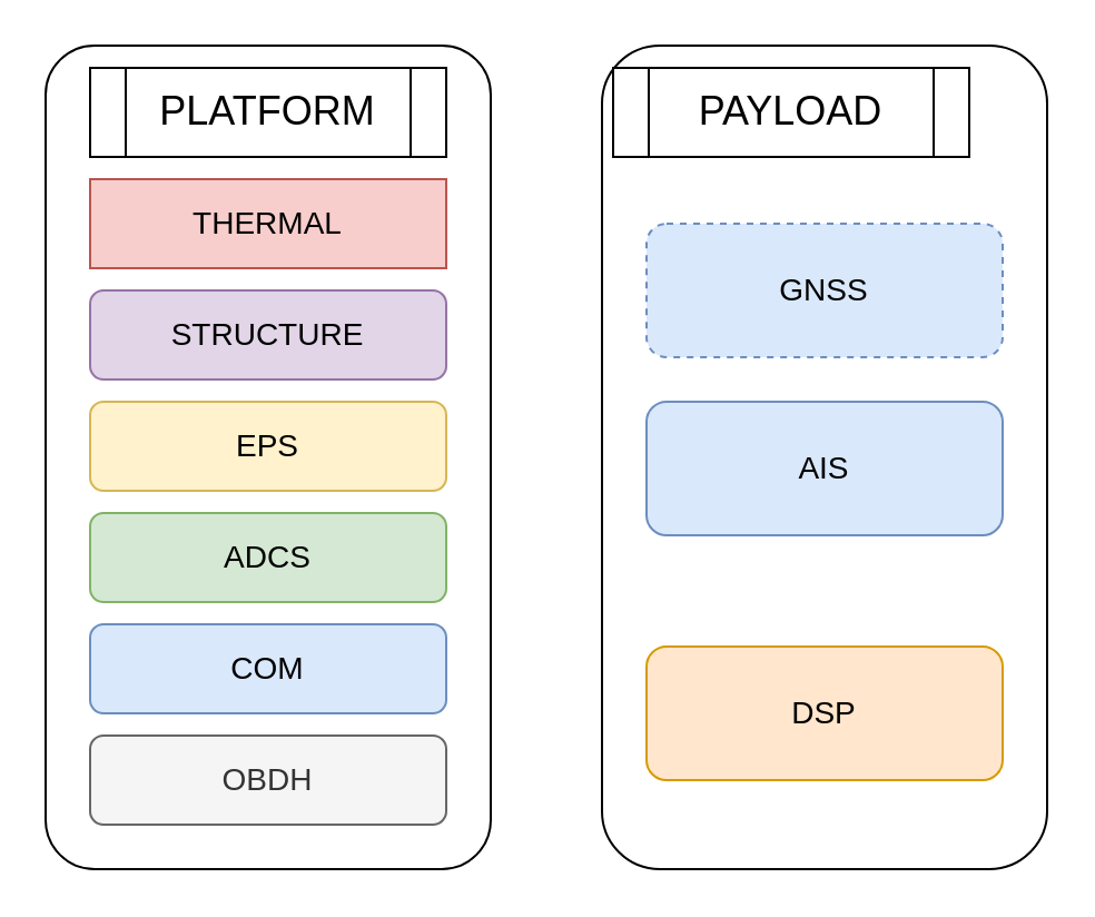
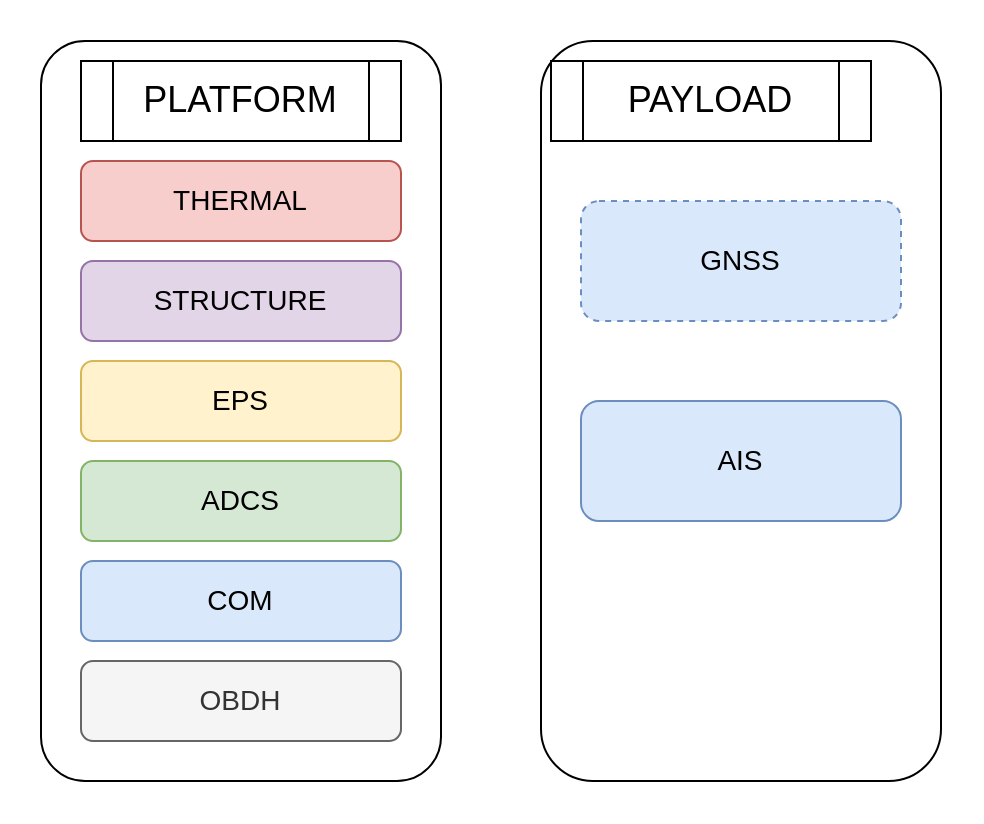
  <mxCell id="0" />
  <mxCell id="1" parent="0" />
  <mxCell id="2" value="" style="rounded=1;whiteSpace=wrap;html=1;arcSize=13;" vertex="1" parent="1"><mxGeometry x="270" y="20" width="200" height="370" as="geometry" /></mxCell>
  <mxCell id="3" value="" style="rounded=1;whiteSpace=wrap;html=1;arcSize=11;" vertex="1" parent="1"><mxGeometry x="20" y="20" width="200" height="370" as="geometry" /></mxCell>
- <mxCell id="4" value="&lt;font style=&quot;font-size: 14px;&quot;&gt;THERMAL&lt;/font&gt;" style="whiteSpace=wrap;html=1;fillColor=#f8cecc;strokeColor=#b85450;rounded=0;" vertex="1" parent="1"><mxGeometry x="40" y="80" width="160" height="40" as="geometry" /></mxCell>
+ <mxCell id="4" value="&lt;font style=&quot;font-size: 14px;&quot;&gt;THERMAL&lt;/font&gt;" style="rounded=1;whiteSpace=wrap;html=1;fillColor=#f8cecc;strokeColor=#b85450;" vertex="1" parent="1"><mxGeometry x="40" y="80" width="160" height="40" as="geometry" /></mxCell>
  <mxCell id="5" value="&lt;font style=&quot;font-size: 14px;&quot;&gt;STRUCTURE&lt;/font&gt;" style="rounded=1;whiteSpace=wrap;html=1;fillColor=#e1d5e7;strokeColor=#9673a6;" vertex="1" parent="1"><mxGeometry x="40" y="130" width="160" height="40" as="geometry" /></mxCell>
  <mxCell id="6" value="&lt;font style=&quot;font-size: 14px;&quot;&gt;EPS&lt;/font&gt;" style="rounded=1;whiteSpace=wrap;html=1;fillColor=#fff2cc;strokeColor=#d6b656;" vertex="1" parent="1"><mxGeometry x="40" y="180" width="160" height="40" as="geometry" /></mxCell>
  <mxCell id="7" value="&lt;font style=&quot;font-size: 14px;&quot;&gt;ADCS&lt;/font&gt;" style="rounded=1;whiteSpace=wrap;html=1;fillColor=#d5e8d4;strokeColor=#82b366;" vertex="1" parent="1"><mxGeometry x="40" y="230" width="160" height="40" as="geometry" /></mxCell>
  <mxCell id="8" value="&lt;font style=&quot;font-size: 14px;&quot;&gt;COM&lt;/font&gt;" style="rounded=1;whiteSpace=wrap;html=1;fillColor=#dae8fc;strokeColor=#6c8ebf;" vertex="1" parent="1"><mxGeometry x="40" y="280" width="160" height="40" as="geometry" /></mxCell>
  <mxCell id="9" value="&lt;font style=&quot;font-size: 14px;&quot;&gt;OBDH&lt;/font&gt;" style="rounded=1;whiteSpace=wrap;html=1;fillColor=#f5f5f5;fontColor=#333333;strokeColor=#666666;" vertex="1" parent="1"><mxGeometry x="40" y="330" width="160" height="40" as="geometry" /></mxCell>
  <mxCell id="10" value="&lt;font style=&quot;font-size: 14px;&quot;&gt;GNSS&lt;/font&gt;" style="rounded=1;whiteSpace=wrap;html=1;fillColor=#dae8fc;strokeColor=#6c8ebf;dashed=1;" vertex="1" parent="1"><mxGeometry x="290" y="100" width="160" height="60" as="geometry" /></mxCell>
- <mxCell id="11" value="&lt;font style=&quot;font-size: 14px;&quot;&gt;AIS&lt;/font&gt;" style="rounded=1;whiteSpace=wrap;html=1;fillColor=#dae8fc;strokeColor=#6c8ebf;" vertex="1" parent="1"><mxGeometry x="290" y="180" width="160" height="60" as="geometry" /></mxCell>
- <mxCell id="12" value="&lt;font style=&quot;font-size: 14px;&quot;&gt;DSP&lt;/font&gt;" style="rounded=1;whiteSpace=wrap;html=1;fillColor=#ffe6cc;strokeColor=#d79b00;" vertex="1" parent="1"><mxGeometry x="290" y="290" width="160" height="60" as="geometry" /></mxCell>
+ <mxCell id="11" value="&lt;font style=&quot;font-size: 14px;&quot;&gt;AIS&lt;/font&gt;" style="rounded=1;whiteSpace=wrap;html=1;fillColor=#dae8fc;strokeColor=#6c8ebf;" vertex="1" parent="1"><mxGeometry x="290" y="200" width="160" height="60" as="geometry" /></mxCell>
  <mxCell id="13" value="&lt;font style=&quot;font-size: 18px;&quot;&gt;PLATFORM&lt;/font&gt;" style="shape=process;whiteSpace=wrap;html=1;backgroundOutline=1;" vertex="1" parent="1"><mxGeometry x="40" y="30" width="160" height="40" as="geometry" /></mxCell>
  <mxCell id="14" value="&lt;font style=&quot;font-size: 18px;&quot;&gt;PAYLOAD&lt;/font&gt;" style="shape=process;whiteSpace=wrap;html=1;backgroundOutline=1;" vertex="1" parent="1"><mxGeometry x="275" y="30" width="160" height="40" as="geometry" /></mxCell>
